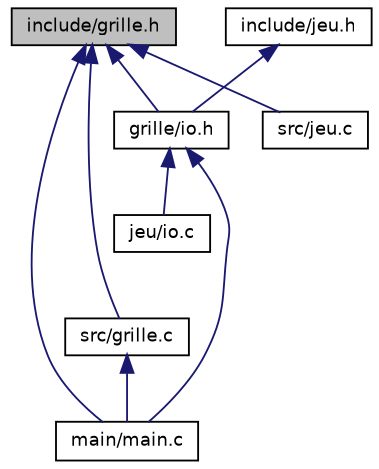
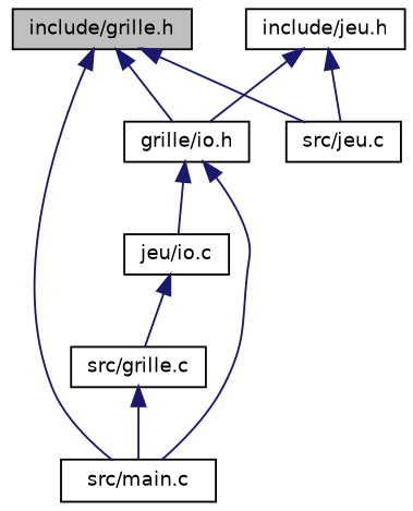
  digraph {
    node [color=black fillcolor=white fontname=Helvetica fontsize=10 shape=record style=filled]
    edge [color=midnightblue dir=back fontname=Helvetica fontsize=10 labelfontname=Helvetica labelfontsize=10 style=solid]
    n1 [fillcolor=grey75 fontcolor=black height=0.2 label="include/grille.h" width=0.4]
    n2 [height=0.2 label="grille/io.h" width=0.4]
-   n3 [height=0.2 label="main/main.c" width=0.4]
+   n3 [height=0.2 label="src/main.c" width=0.4]
    n4 [height=0.2 label="src/grille.c" width=0.4]
    n5 [height=0.2 label="src/jeu.c" width=0.4]
    n6 [height=0.2 label="jeu/io.c" width=0.4]
    n7 [height=0.2 label="include/jeu.h" width=0.4]
    n1 -> n2
    n1 -> n3
-   n1 -> n4
+   n6 -> n4
    n1 -> n5
    n2 -> n3
    n2 -> n6
    n4 -> n3
    n7 -> n2
+   n7 -> n5
  }
